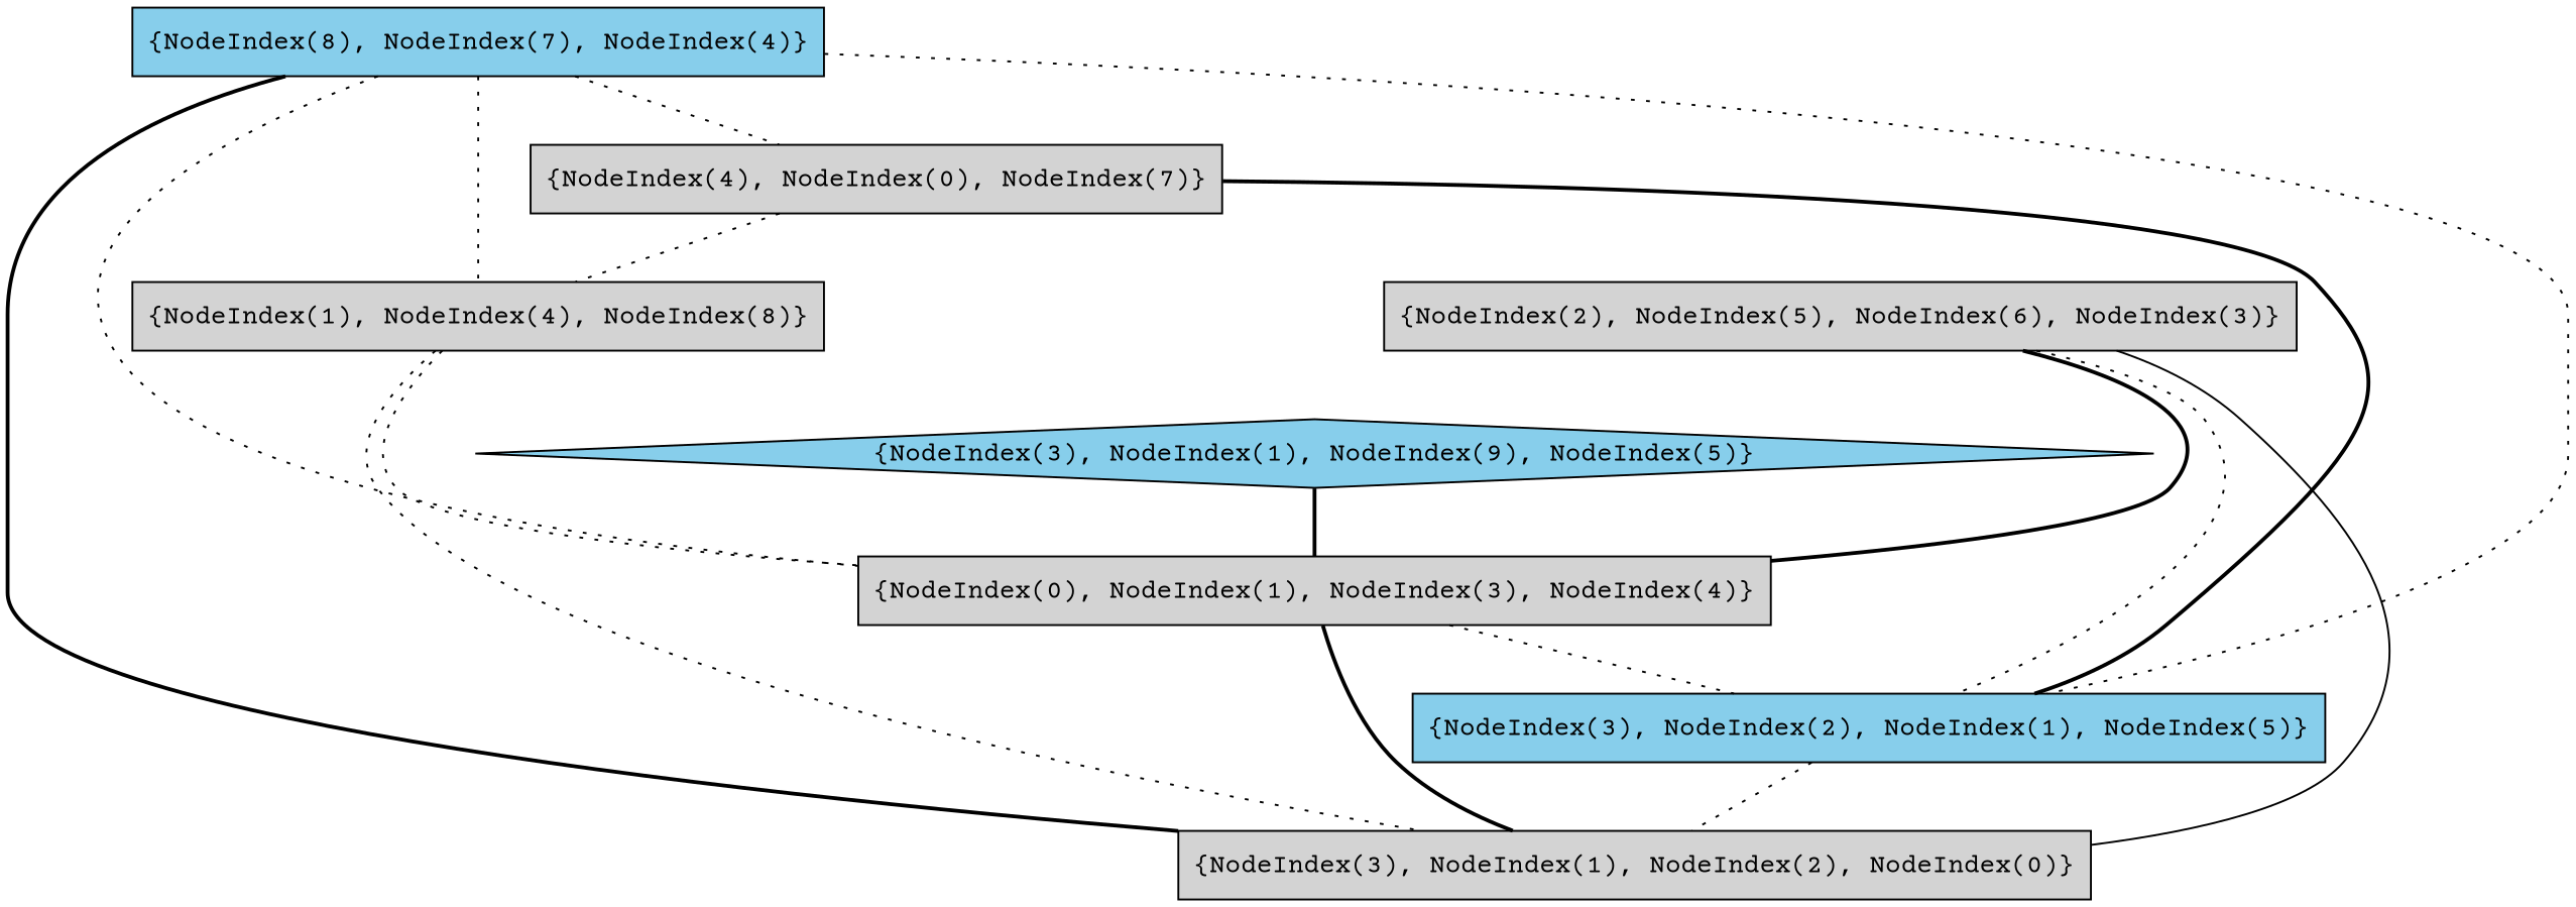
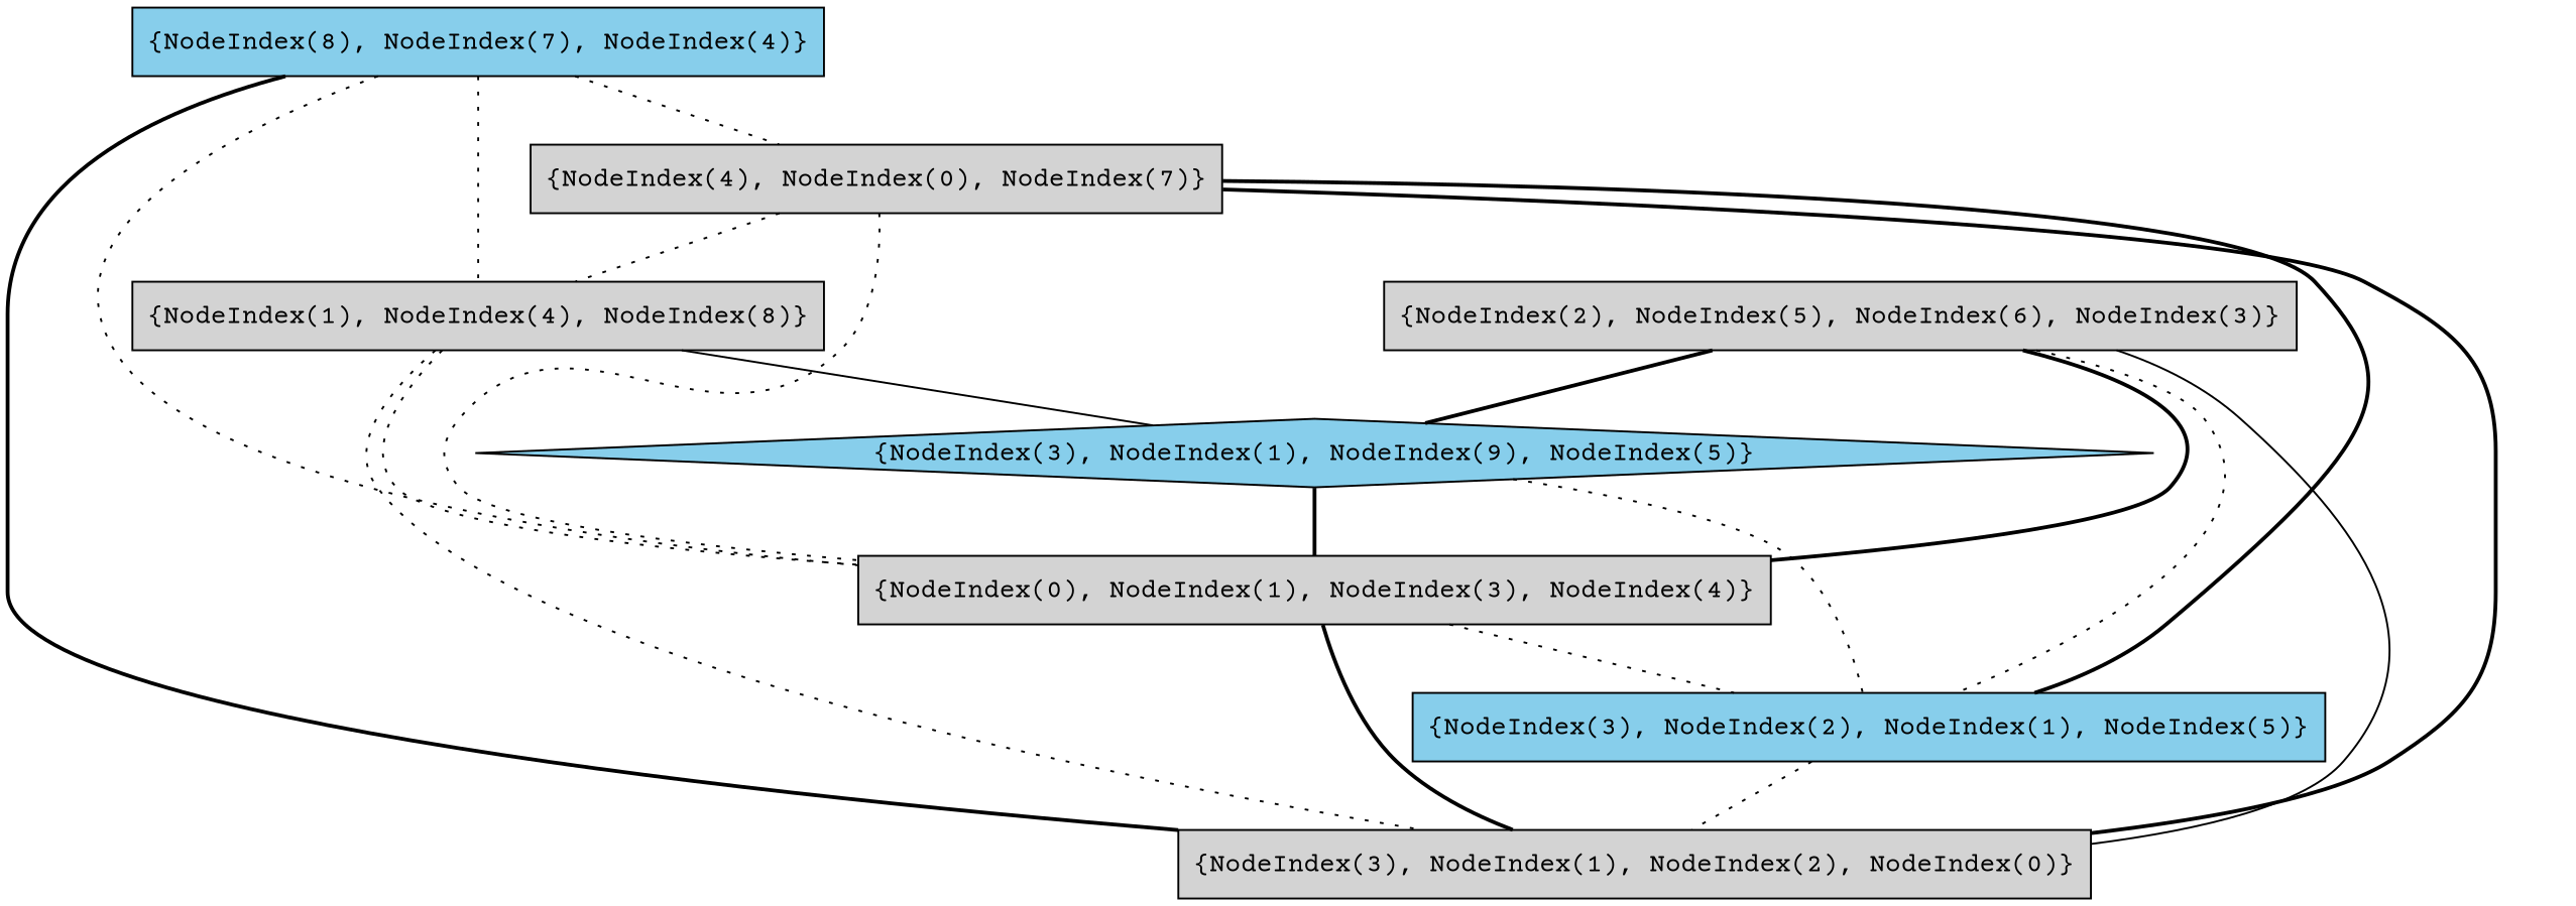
  graph {
    fontname="Courier Prime"
    node [fillcolor=lightgrey fontname="Courier Prime" shape=box style=filled]
    edge [fontname="Courier Prime" style=dotted]
    n1 [label="{NodeIndex(3), NodeIndex(1), NodeIndex(2), NodeIndex(0)}"]
    n2 [fillcolor=skyblue label="{NodeIndex(3), NodeIndex(2), NodeIndex(1), NodeIndex(5)}"]
    n3 [label="{NodeIndex(0), NodeIndex(1), NodeIndex(3), NodeIndex(4)}"]
    n4 [fillcolor=skyblue label="{NodeIndex(3), NodeIndex(1), NodeIndex(9), NodeIndex(5)}" shape=diamond]
    n5 [label="{NodeIndex(1), NodeIndex(4), NodeIndex(8)}"]
    n6 [label="{NodeIndex(2), NodeIndex(5), NodeIndex(6), NodeIndex(3)}"]
    n7 [label="{NodeIndex(4), NodeIndex(0), NodeIndex(7)}"]
    n8 [fillcolor=skyblue label="{NodeIndex(8), NodeIndex(7), NodeIndex(4)}"]
    n2 -- n1
    n3 -- n1 [style=bold]
    n3 -- n2
-   n8 -- n2
+   n4 -- n2
    n4 -- n3 [style=bold]
    n5 -- n1
    n5 -- n3
+   n5 -- n4 [style=solid]
    n6 -- n1 [style=solid]
    n6 -- n2
    n6 -- n3 [style=bold]
+   n6 -- n4 [style=bold]
+   n7 -- n1 [style=bold]
    n7 -- n2 [style=bold]
+   n7 -- n3
    n7 -- n5
    n8 -- n1 [style=bold]
    n8 -- n3
    n8 -- n5
    n8 -- n7
  }
